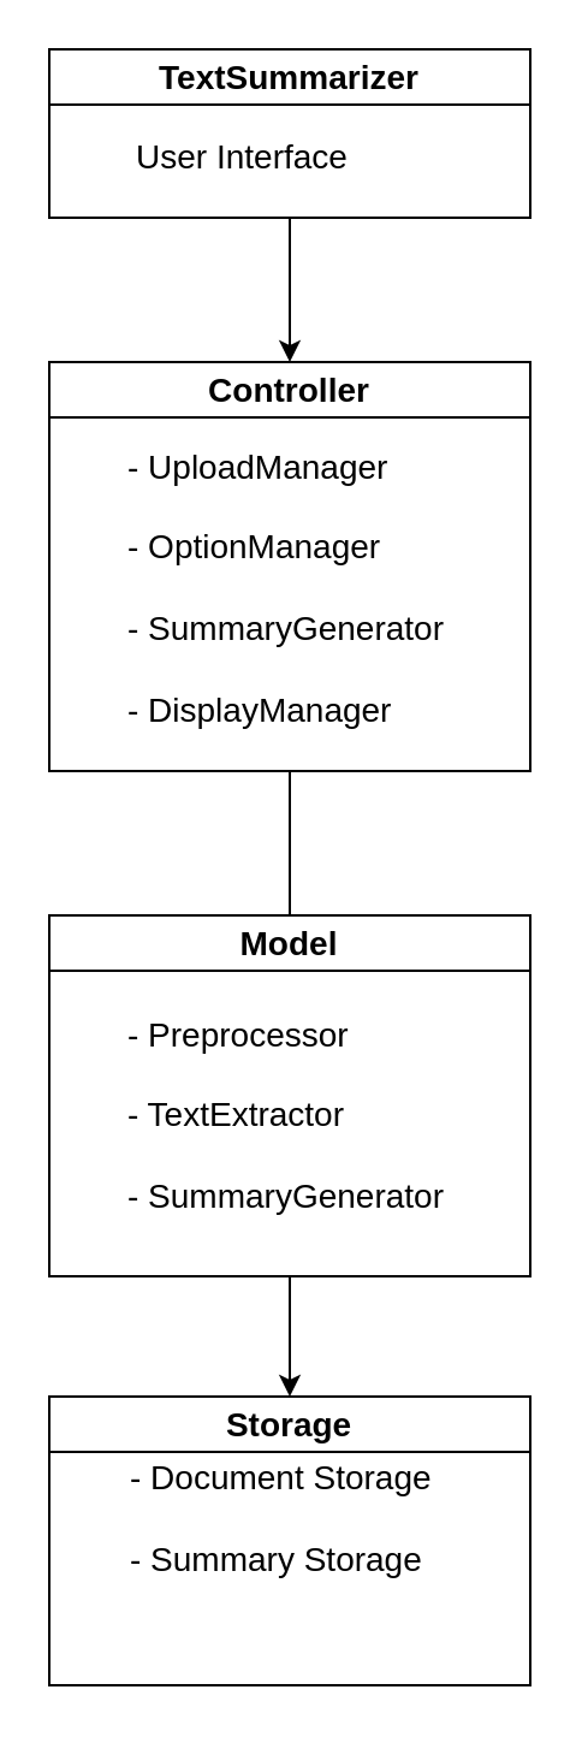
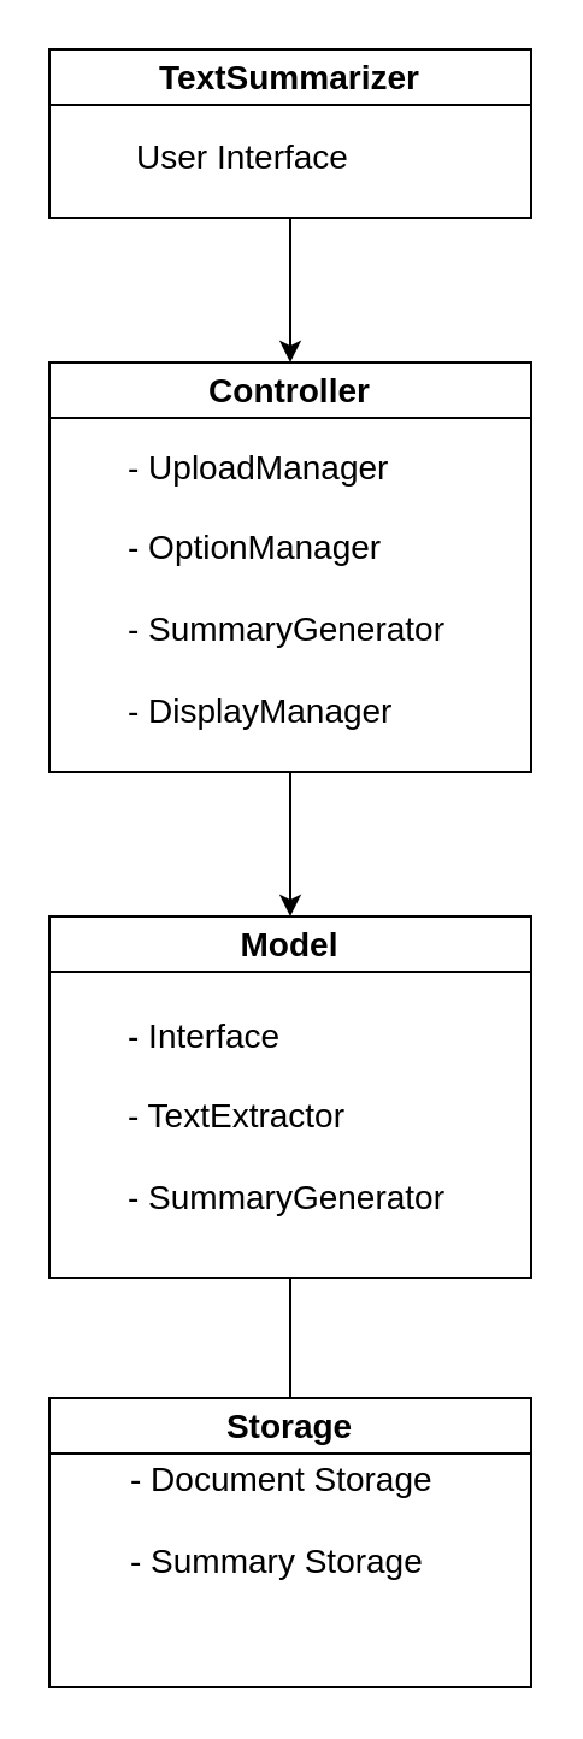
  <mxCell id="0" />
  <mxCell id="1" parent="0" />
- <mxCell id="2" style="edgeStyle=orthogonalEdgeStyle;rounded=0;orthogonalLoop=1;jettySize=auto;html=1;exitX=0.5;exitY=1;exitDx=0;exitDy=0;entryX=0.5;entryY=0;entryDx=0;entryDy=0;" edge="1" parent="1" source="3" target="5"><mxGeometry relative="1" as="geometry" /></mxCell>
+ <mxCell id="2" style="edgeStyle=orthogonalEdgeStyle;rounded=0;orthogonalLoop=1;jettySize=auto;html=1;exitX=0.5;exitY=1;exitDx=0;exitDy=0;entryX=0.5;entryY=0;entryDx=0;entryDy=0;endArrow=none;" edge="1" parent="1" source="3" target="5"><mxGeometry relative="1" as="geometry" /></mxCell>
  <mxCell id="3" value="&lt;font style=&quot;font-size: 14px;&quot;&gt;Model&lt;/font&gt;" style="swimlane;whiteSpace=wrap;html=1;" vertex="1" parent="1"><mxGeometry x="20" y="380" width="200" height="150" as="geometry" /></mxCell>
- <mxCell id="4" value="- Preprocessor&lt;br&gt;&lt;br&gt;- TextExtractor&lt;br&gt;&lt;br&gt;- SummaryGenerator" style="text;html=1;align=left;verticalAlign=middle;resizable=0;points=[];autosize=1;strokeColor=none;fillColor=none;fontSize=14;" vertex="1" parent="3"><mxGeometry x="31" y="33" width="150" height="100" as="geometry" /></mxCell>
+ <mxCell id="4" value="- Interface&lt;br&gt;&lt;br&gt;- TextExtractor&lt;br&gt;&lt;br&gt;- SummaryGenerator" style="text;html=1;align=left;verticalAlign=middle;resizable=0;points=[];autosize=1;strokeColor=none;fillColor=none;fontSize=14;" vertex="1" parent="3"><mxGeometry x="31" y="33" width="150" height="100" as="geometry" /></mxCell>
  <mxCell id="5" value="&lt;font style=&quot;font-size: 14px;&quot;&gt;Storage&lt;/font&gt;" style="swimlane;whiteSpace=wrap;html=1;startSize=23;" vertex="1" parent="1"><mxGeometry x="20" y="580" width="200" height="120" as="geometry" /></mxCell>
- <mxCell id="6" style="edgeStyle=orthogonalEdgeStyle;rounded=0;orthogonalLoop=1;jettySize=auto;html=1;exitX=0.5;exitY=1;exitDx=0;exitDy=0;entryX=0.5;entryY=0;entryDx=0;entryDy=0;endArrow=none;" edge="1" parent="1" source="7" target="3"><mxGeometry relative="1" as="geometry" /></mxCell>
+ <mxCell id="6" style="edgeStyle=orthogonalEdgeStyle;rounded=0;orthogonalLoop=1;jettySize=auto;html=1;exitX=0.5;exitY=1;exitDx=0;exitDy=0;entryX=0.5;entryY=0;entryDx=0;entryDy=0;" edge="1" parent="1" source="7" target="3"><mxGeometry relative="1" as="geometry" /></mxCell>
  <mxCell id="7" value="&lt;font style=&quot;font-size: 14px;&quot;&gt;Controller&lt;/font&gt;" style="swimlane;whiteSpace=wrap;html=1;" vertex="1" parent="1"><mxGeometry x="20" y="150" width="200" height="170" as="geometry" /></mxCell>
  <mxCell id="8" value="&lt;font style=&quot;font-size: 14px;&quot;&gt;- UploadManager&lt;br&gt;&lt;br&gt;- OptionManager&lt;br&gt;&lt;br&gt;- SummaryGenerator&lt;br&gt;&lt;br&gt;- DisplayManager&lt;/font&gt;" style="text;html=1;align=left;verticalAlign=middle;resizable=0;points=[];autosize=1;strokeColor=none;fillColor=none;" vertex="1" parent="7"><mxGeometry x="31" y="29" width="150" height="130" as="geometry" /></mxCell>
  <mxCell id="9" style="edgeStyle=orthogonalEdgeStyle;rounded=0;orthogonalLoop=1;jettySize=auto;html=1;exitX=0.5;exitY=1;exitDx=0;exitDy=0;" edge="1" parent="1" source="10" target="7"><mxGeometry relative="1" as="geometry" /></mxCell>
  <mxCell id="10" value="&lt;font style=&quot;font-size: 14px;&quot;&gt;TextSummarizer&lt;/font&gt;" style="swimlane;whiteSpace=wrap;html=1;" vertex="1" parent="1"><mxGeometry x="20" y="20" width="200" height="70" as="geometry"><mxRectangle x="300" y="20" width="130" height="30" as="alternateBounds" /></mxGeometry></mxCell>
  <mxCell id="11" value="&lt;font style=&quot;font-size: 14px;&quot;&gt;User Interface&lt;/font&gt;" style="text;html=1;align=center;verticalAlign=middle;resizable=0;points=[];autosize=1;strokeColor=none;fillColor=none;" vertex="1" parent="10"><mxGeometry x="25" y="30" width="110" height="30" as="geometry" /></mxCell>
  <mxCell id="12" value="- Document Storage&lt;br&gt;&lt;br&gt;- Summary Storage" style="text;html=1;align=left;verticalAlign=middle;resizable=0;points=[];autosize=1;strokeColor=none;fillColor=none;fontSize=14;" vertex="1" parent="1"><mxGeometry x="52" y="601" width="150" height="60" as="geometry" /></mxCell>
